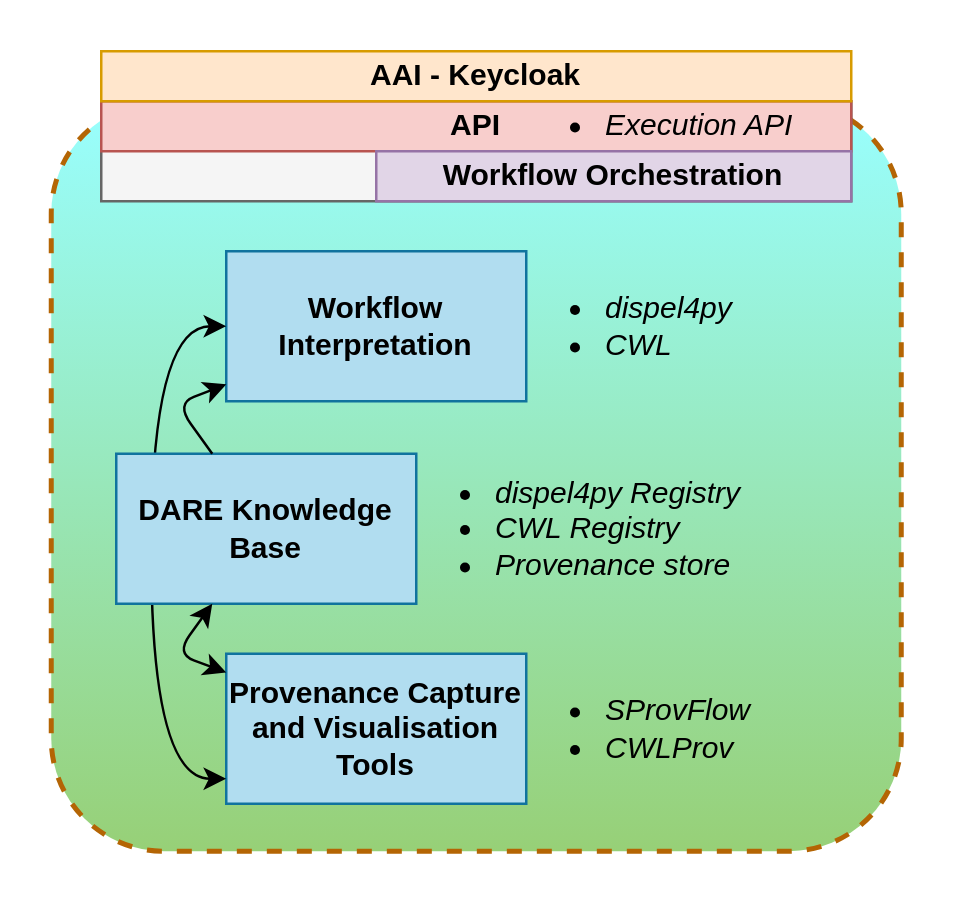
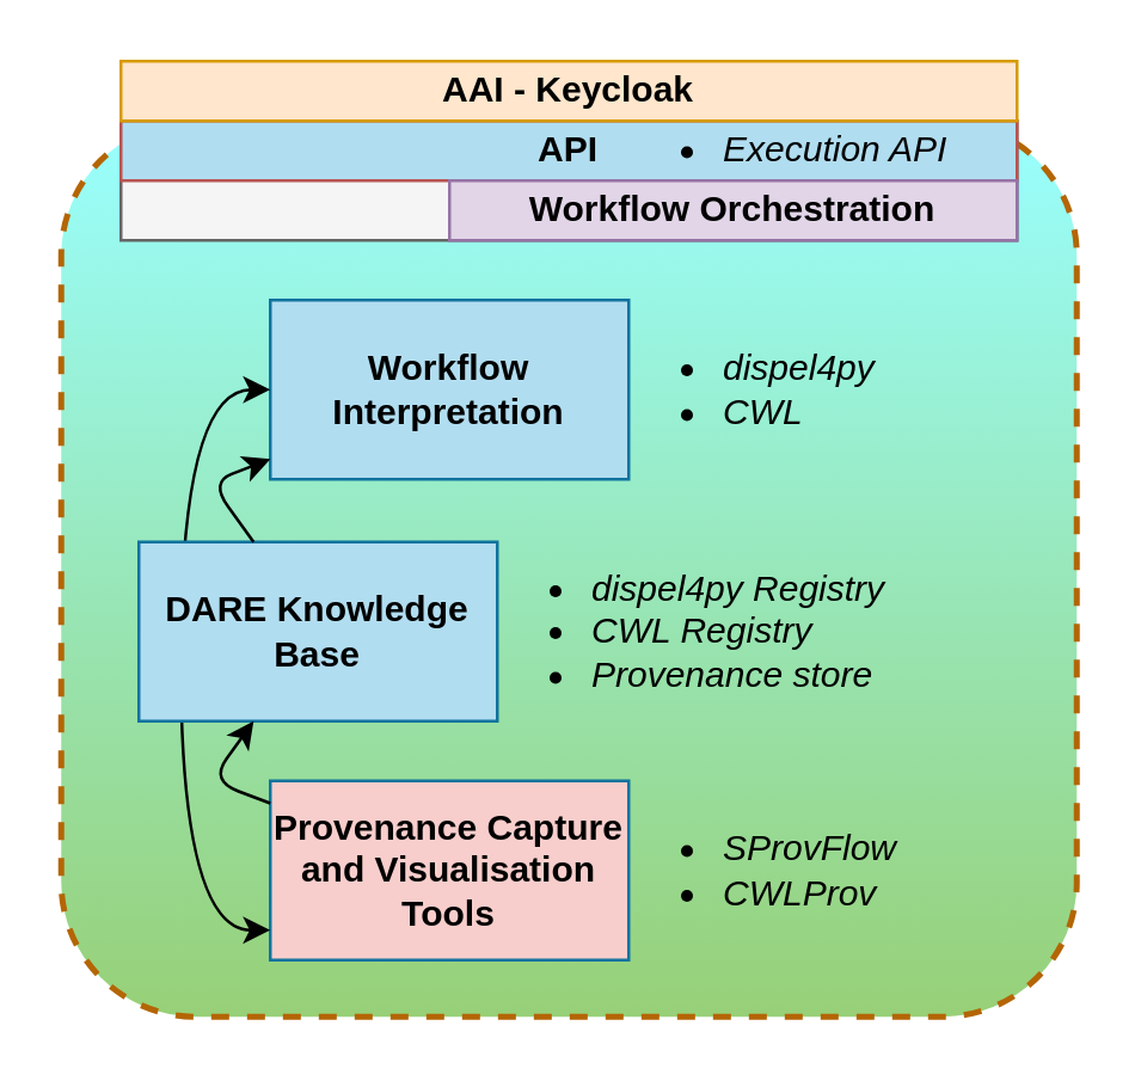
  <mxCell id="0" />
  <mxCell id="1" parent="0" />
  <mxCell id="2" value="" style="rounded=1;whiteSpace=wrap;html=1;fillColor=#99FFFF;dashed=1;shadow=0;comic=0;strokeWidth=2;strokeColor=#b46504;gradientColor=#97D077;" parent="1" vertex="1"><mxGeometry x="20" y="40" width="340" height="300" as="geometry" /></mxCell>
- <mxCell id="3" value="Provenance Capture and Visualisation Tools" style="rounded=0;whiteSpace=wrap;html=1;fontStyle=1;fillColor=#b1ddf0;strokeColor=#10739e;" parent="1" vertex="1"><mxGeometry x="90" y="261" width="120" height="60" as="geometry" /></mxCell>
+ <mxCell id="3" value="Provenance Capture and Visualisation Tools" style="rounded=0;whiteSpace=wrap;html=1;fontStyle=1;fillColor=#f8cecc;strokeColor=#10739e;" parent="1" vertex="1"><mxGeometry x="90" y="261" width="120" height="60" as="geometry" /></mxCell>
  <mxCell id="4" value="Workflow Interpretation" style="rounded=0;whiteSpace=wrap;html=1;fontStyle=1;fillColor=#b1ddf0;strokeColor=#10739e;" parent="1" vertex="1"><mxGeometry x="90" y="100" width="120" height="60" as="geometry" /></mxCell>
  <mxCell id="5" value="" style="group;fillColor=#f5f5f5;strokeColor=#666666;fontColor=#333333;" parent="1" vertex="1" connectable="0"><mxGeometry x="40" y="40" width="300" height="40" as="geometry" /></mxCell>
- <mxCell id="6" value="API" style="rounded=0;whiteSpace=wrap;html=1;fontStyle=1;fillColor=#f8cecc;strokeColor=#b85450;" parent="1" vertex="1"><mxGeometry x="40" y="40" width="300" height="20" as="geometry" /></mxCell>
+ <mxCell id="6" value="API" style="rounded=0;whiteSpace=wrap;html=1;fontStyle=1;fillColor=#b1ddf0;strokeColor=#b85450;" parent="1" vertex="1"><mxGeometry x="40" y="40" width="300" height="20" as="geometry" /></mxCell>
  <mxCell id="7" value="Workflow Orchestration" style="rounded=0;whiteSpace=wrap;html=1;fontStyle=1;fillColor=#e1d5e7;strokeColor=#9673a6;" parent="1" vertex="1"><mxGeometry x="150" y="60" width="190" height="20" as="geometry" /></mxCell>
  <mxCell id="8" value="&lt;ul&gt;&lt;li&gt;SProvFlow&lt;/li&gt;&lt;li&gt;CWLProv&lt;/li&gt;&lt;/ul&gt;" style="text;html=1;strokeColor=none;fillColor=none;align=left;verticalAlign=middle;whiteSpace=wrap;rounded=0;shadow=0;dashed=1;comic=0;fontStyle=2" parent="1" vertex="1"><mxGeometry x="200" y="261" width="120" height="60" as="geometry" /></mxCell>
  <mxCell id="9" value="&lt;ul&gt;&lt;li&gt;dispel4py&lt;/li&gt;&lt;li&gt;CWL&lt;/li&gt;&lt;/ul&gt;" style="text;html=1;strokeColor=none;fillColor=none;align=left;verticalAlign=middle;whiteSpace=wrap;rounded=0;shadow=0;dashed=1;comic=0;fontStyle=2" parent="1" vertex="1"><mxGeometry x="200" y="100" width="120" height="60" as="geometry" /></mxCell>
  <mxCell id="10" value="&lt;ul&gt;&lt;li&gt;Execution API&lt;/li&gt;&lt;/ul&gt;" style="text;html=1;strokeColor=none;fillColor=none;align=left;verticalAlign=middle;whiteSpace=wrap;rounded=0;shadow=0;dashed=1;comic=0;fontStyle=2" parent="1" vertex="1"><mxGeometry x="200" y="20" width="120" height="60" as="geometry" /></mxCell>
  <mxCell id="11" value="&lt;ul&gt;&lt;li&gt;dispel4py Registry&lt;/li&gt;&lt;li&gt;CWL Registry&lt;/li&gt;&lt;li&gt;Provenance store&lt;/li&gt;&lt;/ul&gt;" style="text;html=1;strokeColor=none;fillColor=none;align=left;verticalAlign=middle;whiteSpace=wrap;rounded=0;shadow=0;dashed=1;comic=0;fontStyle=2" parent="1" vertex="1"><mxGeometry x="156" y="181" width="150" height="60" as="geometry" /></mxCell>
  <mxCell id="12" value="" style="endArrow=classic;startArrow=classic;html=1;edgeStyle=orthogonalEdgeStyle;curved=1;" parent="1" source="3" target="4" edge="1"><mxGeometry width="50" height="50" relative="1" as="geometry"><mxPoint x="240" y="201" as="sourcePoint" /><mxPoint x="290" y="151" as="targetPoint" /><Array as="points"><mxPoint x="60" y="311" /><mxPoint x="60" y="130" /></Array></mxGeometry></mxCell>
  <mxCell id="13" value="DARE Knowledge Base" style="rounded=0;whiteSpace=wrap;html=1;fontStyle=1;fillColor=#b1ddf0;strokeColor=#10739e;" parent="1" vertex="1"><mxGeometry x="46" y="181" width="120" height="60" as="geometry" /></mxCell>
  <mxCell id="14" value="" style="endArrow=none;startArrow=classic;html=1;" parent="1" source="4" target="13" edge="1"><mxGeometry width="50" height="50" relative="1" as="geometry"><mxPoint x="230" y="221" as="sourcePoint" /><mxPoint x="280" y="171" as="targetPoint" /><Array as="points"><mxPoint x="70" y="161" /></Array></mxGeometry></mxCell>
- <mxCell id="15" value="" style="endArrow=classic;startArrow=classic;html=1;" parent="1" source="13" target="3" edge="1"><mxGeometry width="50" height="50" relative="1" as="geometry"><mxPoint x="230" y="221" as="sourcePoint" /><mxPoint x="280" y="171" as="targetPoint" /><Array as="points"><mxPoint x="70" y="261" /></Array></mxGeometry></mxCell>
+ <mxCell id="15" value="" style="endArrow=none;startArrow=classic;html=1;" parent="1" source="13" target="3" edge="1"><mxGeometry width="50" height="50" relative="1" as="geometry"><mxPoint x="230" y="221" as="sourcePoint" /><mxPoint x="280" y="171" as="targetPoint" /><Array as="points"><mxPoint x="70" y="261" /></Array></mxGeometry></mxCell>
  <mxCell id="16" value="AAI - Keycloak" style="rounded=0;whiteSpace=wrap;html=1;fontStyle=1;fillColor=#ffe6cc;strokeColor=#d79b00;" vertex="1" parent="1"><mxGeometry x="40" y="20" width="300" height="20" as="geometry" /></mxCell>
